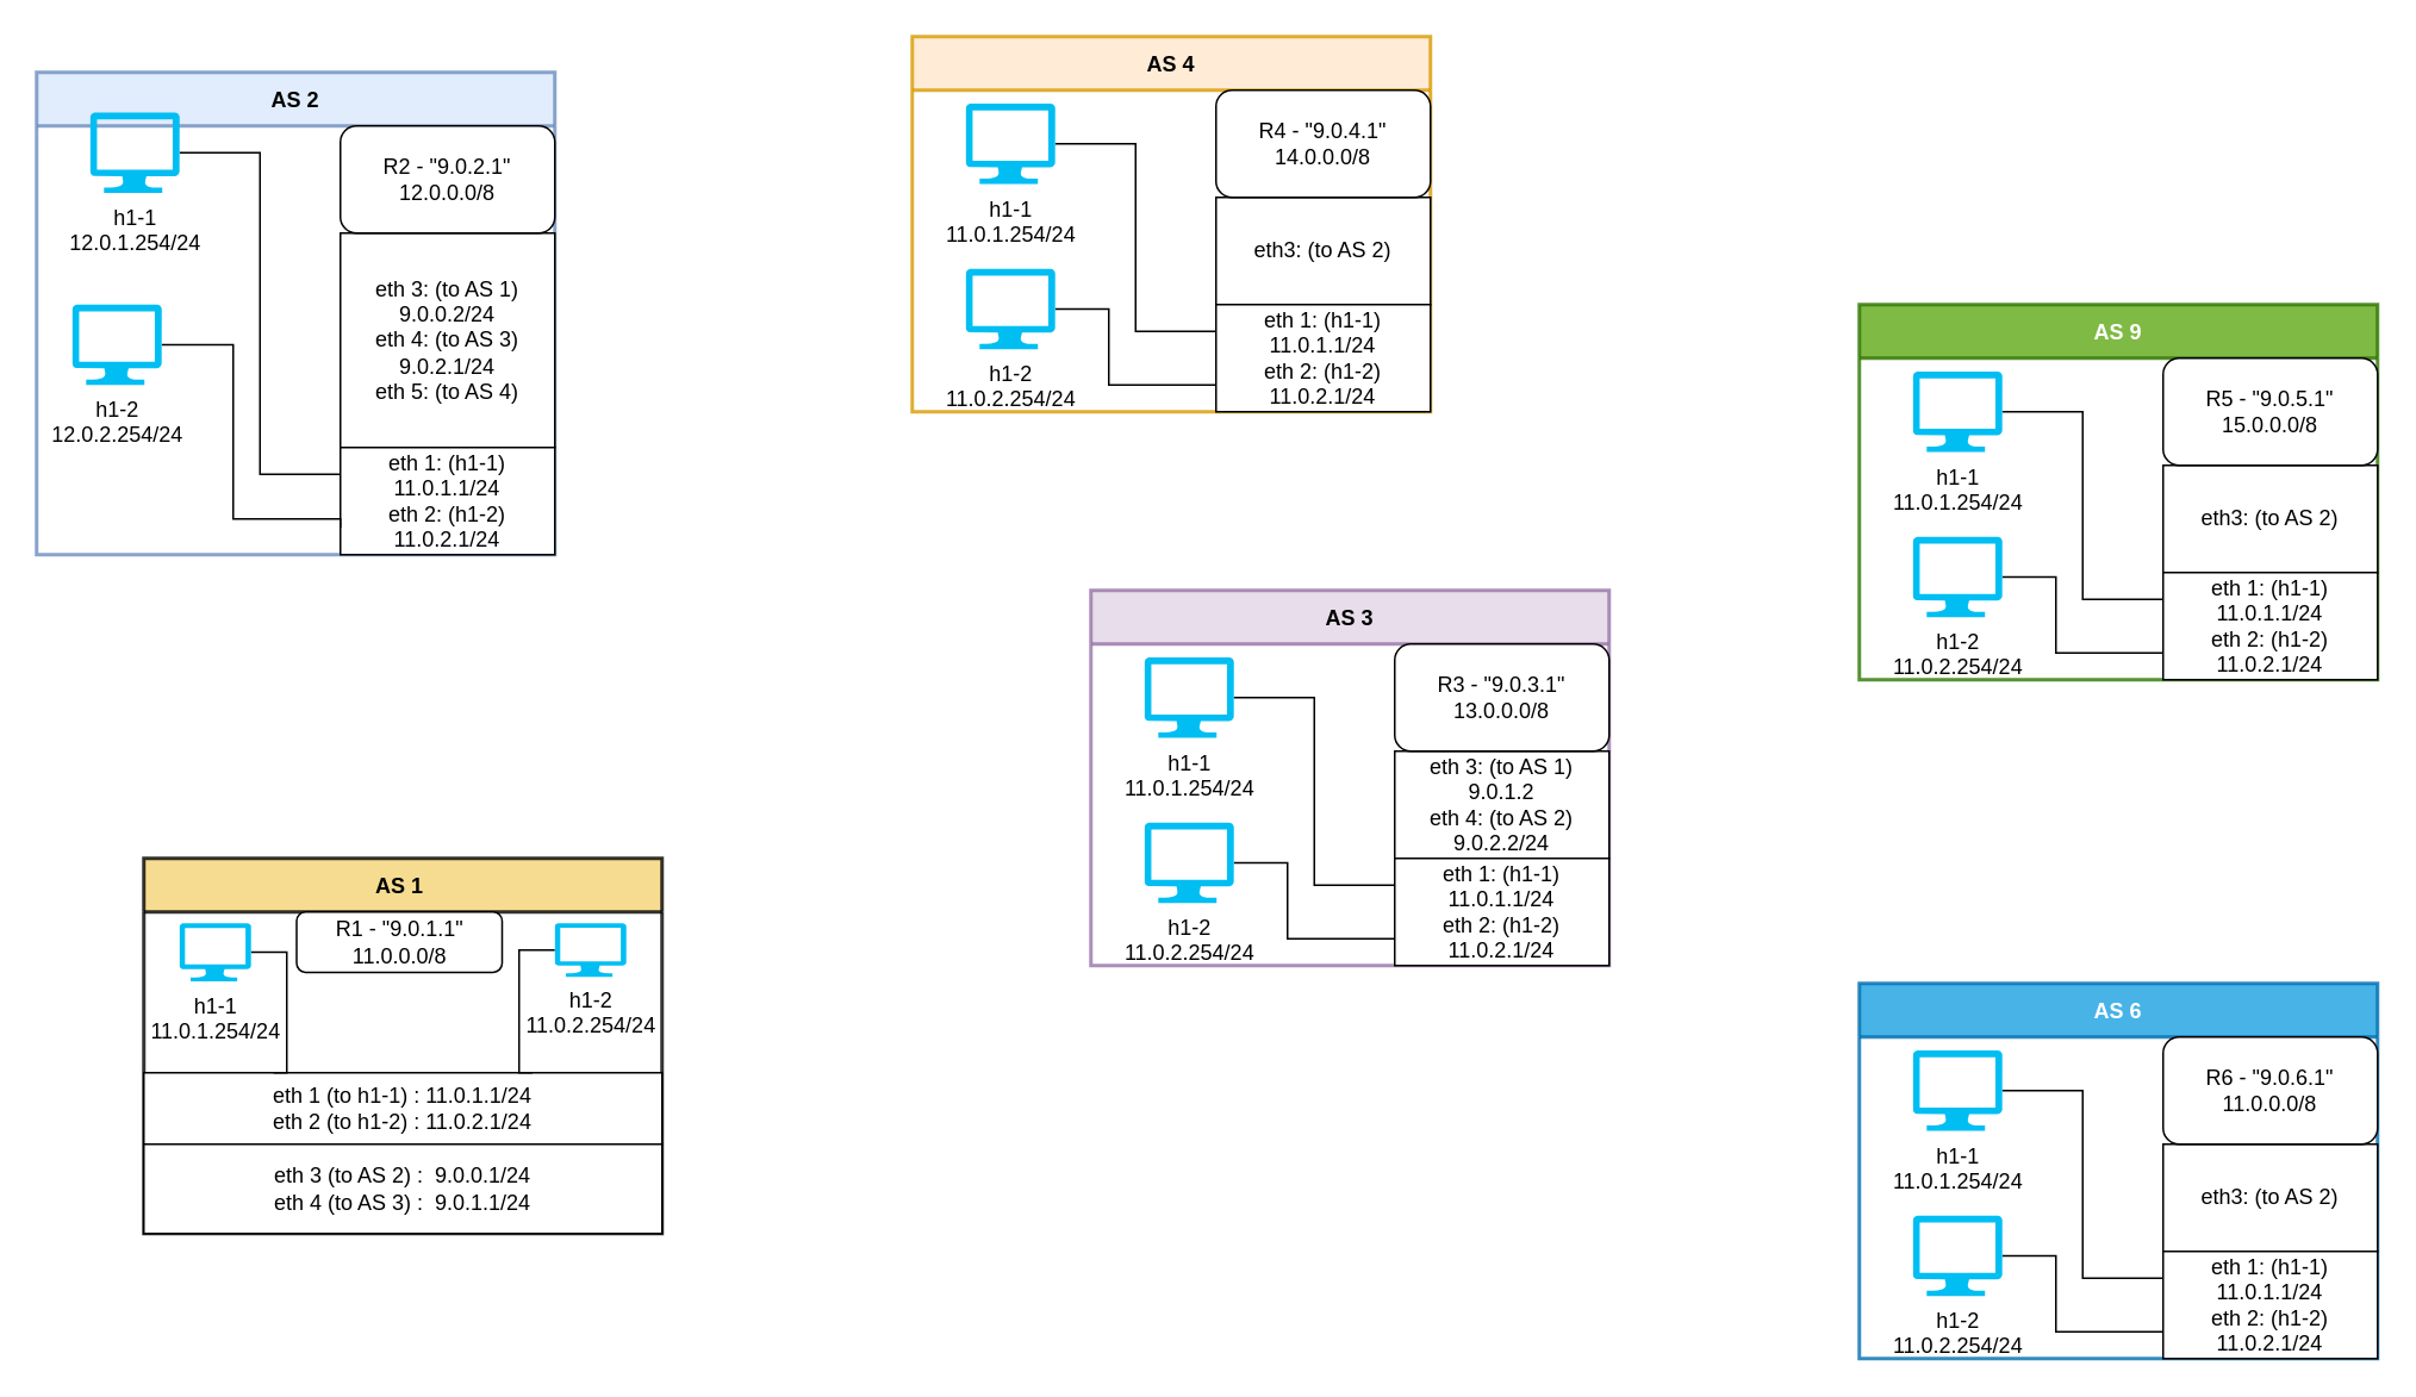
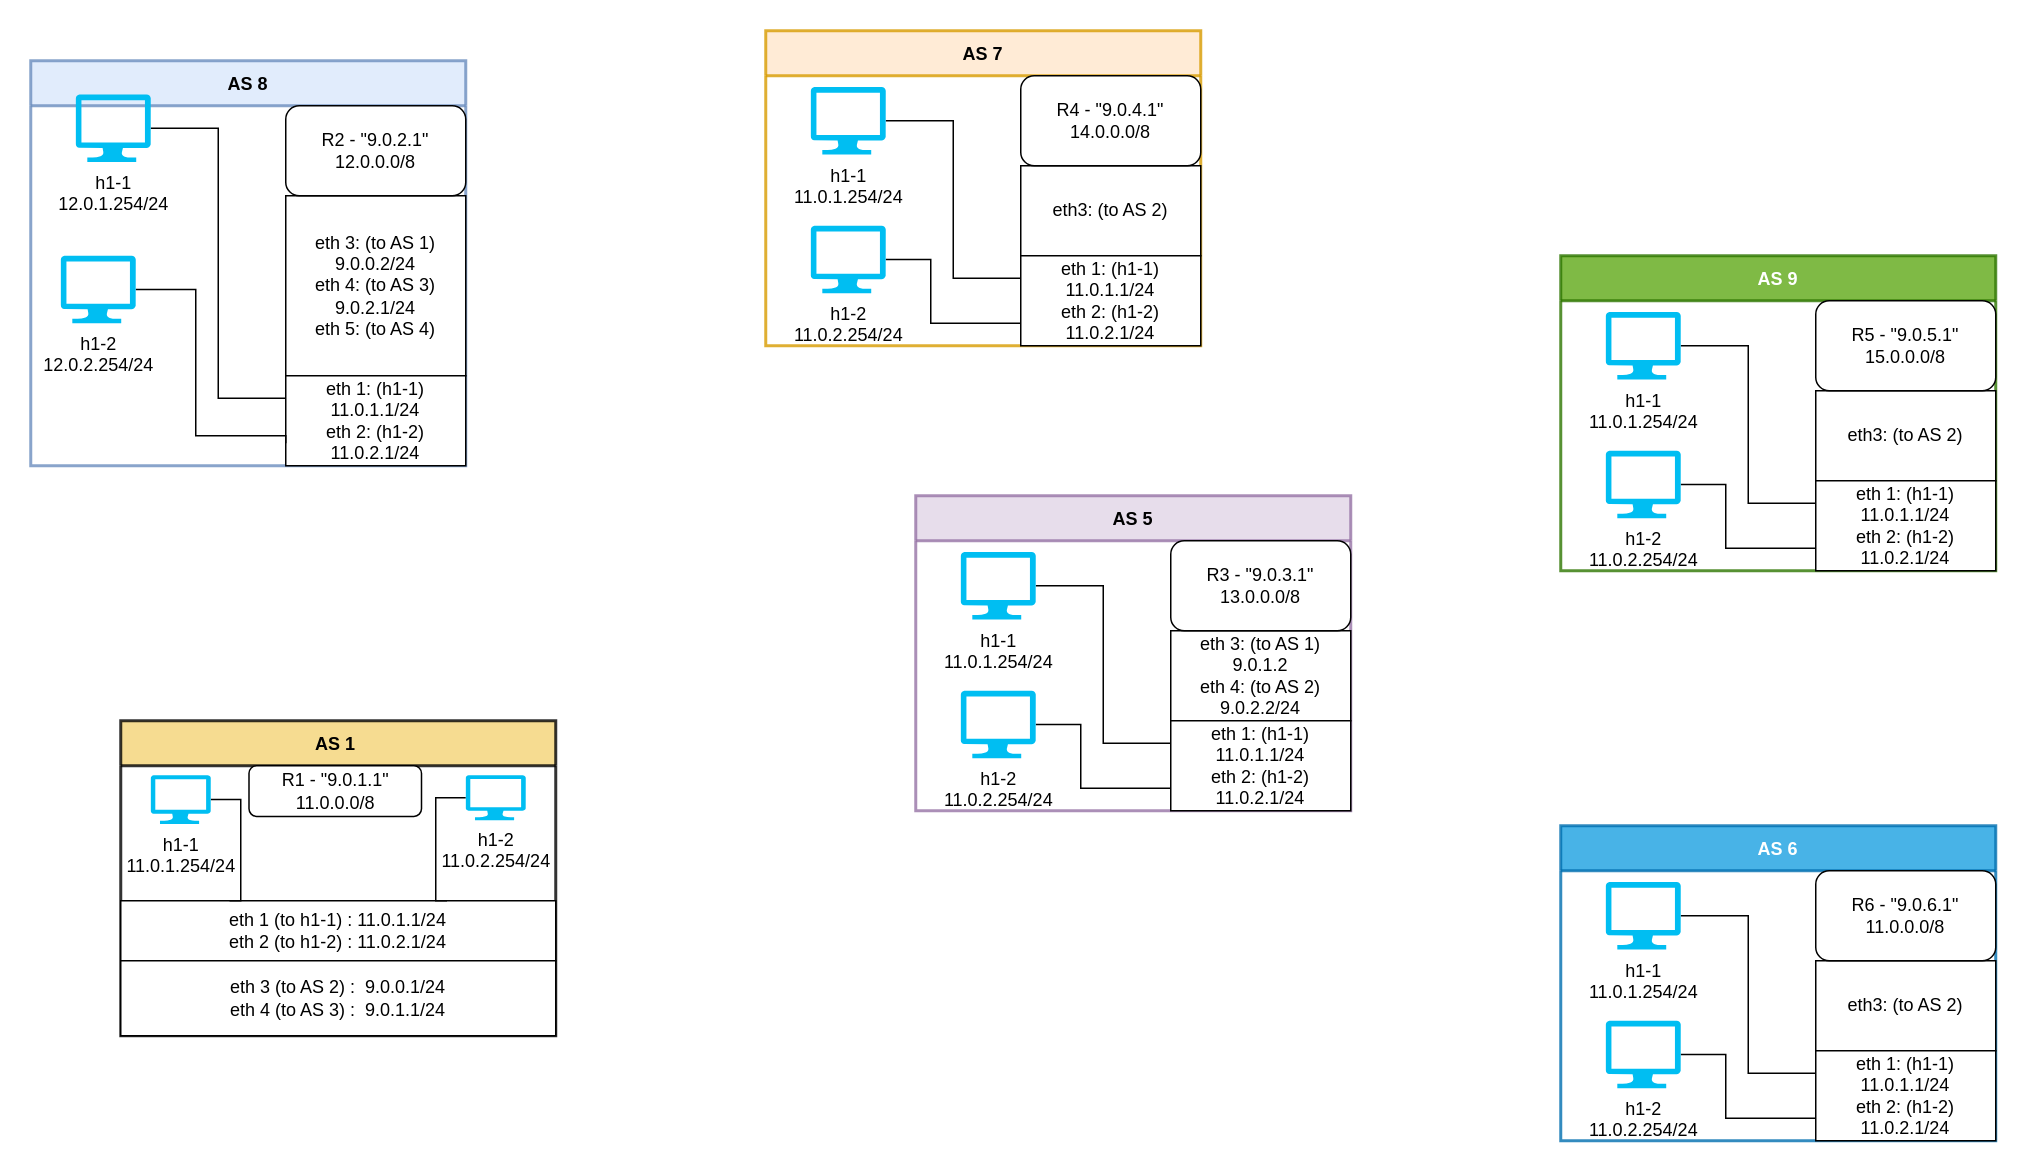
  <mxCell id="0" />
  <mxCell id="1" parent="0" />
  <mxCell id="2" value="AS 1 " style="swimlane;rounded=0;shadow=0;glass=0;fillColor=#f4d476;gradientColor=none;opacity=80;strokeWidth=2;startSize=30;" vertex="1" parent="1"><mxGeometry x="80" y="480" width="290" height="210" as="geometry" /></mxCell>
  <mxCell id="3" value="eth 1 (to h1-1) :&amp;nbsp;11.0.1.1/24&lt;br&gt;eth 2 (to h1-2) : 11.0.2.1/24" style="rounded=0;whiteSpace=wrap;html=1;" vertex="1" parent="2"><mxGeometry y="120" width="290" height="40" as="geometry" /></mxCell>
  <mxCell id="4" value="R1 - &quot;9.0.1.1&quot;&lt;br&gt;11.0.0.0/8" style="rounded=1;whiteSpace=wrap;html=1;" vertex="1" parent="2"><mxGeometry x="85.5" y="30" width="115" height="33.75" as="geometry" /></mxCell>
  <mxCell id="5" value="eth 3 (to AS 2) :&amp;nbsp; 9.0.0.1/24&lt;br&gt;eth 4 (to AS 3) :&amp;nbsp;&amp;nbsp;9.0.1.1/24" style="rounded=0;whiteSpace=wrap;html=1;" vertex="1" parent="2"><mxGeometry y="160" width="290" height="50" as="geometry" /></mxCell>
  <mxCell id="6" style="edgeStyle=elbowEdgeStyle;rounded=0;orthogonalLoop=1;jettySize=auto;html=1;entryX=0.75;entryY=0;entryDx=0;entryDy=0;endArrow=none;endFill=0;" edge="1" parent="2" source="7" target="3"><mxGeometry relative="1" as="geometry"><Array as="points"><mxPoint x="210" y="90" /></Array></mxGeometry></mxCell>
  <mxCell id="7" value="h1-2&lt;br&gt;11.0.2.254/24" style="verticalLabelPosition=bottom;html=1;verticalAlign=top;align=center;strokeColor=none;fillColor=#00BEF2;shape=mxgraph.azure.computer;pointerEvents=1;" vertex="1" parent="2"><mxGeometry x="230" y="36.25" width="40" height="30" as="geometry" /></mxCell>
  <mxCell id="8" style="edgeStyle=elbowEdgeStyle;rounded=0;orthogonalLoop=1;jettySize=auto;html=1;entryX=0.25;entryY=0;entryDx=0;entryDy=0;endArrow=none;endFill=0;" edge="1" parent="2" source="9" target="3"><mxGeometry relative="1" as="geometry"><Array as="points"><mxPoint x="80" y="90" /></Array></mxGeometry></mxCell>
  <mxCell id="9" value="h1-1&lt;br&gt;11.0.1.254/24" style="verticalLabelPosition=bottom;html=1;verticalAlign=top;align=center;strokeColor=none;fillColor=#00BEF2;shape=mxgraph.azure.computer;pointerEvents=1;" vertex="1" parent="2"><mxGeometry x="20" y="36.25" width="40" height="32.5" as="geometry" /></mxCell>
- <mxCell id="10" value="AS 2" style="swimlane;rounded=0;shadow=0;glass=0;fillColor=#dae8fc;opacity=80;strokeWidth=2;startSize=30;strokeColor=#6c8ebf;" vertex="1" parent="1"><mxGeometry x="20" y="40" width="290" height="270" as="geometry" /></mxCell>
+ <mxCell id="10" value="AS 8" style="swimlane;rounded=0;shadow=0;glass=0;fillColor=#dae8fc;opacity=80;strokeWidth=2;startSize=30;strokeColor=#6c8ebf;" vertex="1" parent="1"><mxGeometry x="20" y="40" width="290" height="270" as="geometry" /></mxCell>
  <mxCell id="11" value="eth 3: (to AS 1)&lt;br&gt;9.0.0.2/24&lt;br&gt;eth 4: (to AS 3)&lt;br&gt;9.0.2.1/24&lt;br&gt;eth 5: (to AS 4)&lt;br&gt;" style="rounded=0;whiteSpace=wrap;html=1;" vertex="1" parent="10"><mxGeometry x="170" y="90" width="120" height="120" as="geometry" /></mxCell>
  <mxCell id="12" value="eth 1: (h1-1)&lt;br&gt;11.0.1.1/24&lt;br&gt;eth 2: (h1-2)&lt;br&gt;11.0.2.1/24" style="rounded=0;whiteSpace=wrap;html=1;" vertex="1" parent="10"><mxGeometry x="170" y="210" width="120" height="60" as="geometry" /></mxCell>
  <mxCell id="13" value="R2 - &quot;9.0.2.1&quot;&lt;br&gt;12.0.0.0/8" style="rounded=1;whiteSpace=wrap;html=1;" vertex="1" parent="10"><mxGeometry x="170" y="30" width="120" height="60" as="geometry" /></mxCell>
  <mxCell id="14" style="edgeStyle=orthogonalEdgeStyle;rounded=0;orthogonalLoop=1;jettySize=auto;html=1;entryX=0;entryY=0.75;entryDx=0;entryDy=0;endArrow=none;endFill=0;strokeWidth=1;" edge="1" parent="10" source="15" target="12"><mxGeometry relative="1" as="geometry"><Array as="points"><mxPoint x="110" y="153" /><mxPoint x="110" y="250" /><mxPoint x="170" y="250" /></Array></mxGeometry></mxCell>
  <mxCell id="15" value="h1-2&lt;br&gt;12.0.2.254/24" style="verticalLabelPosition=bottom;html=1;verticalAlign=top;align=center;strokeColor=none;fillColor=#00BEF2;shape=mxgraph.azure.computer;pointerEvents=1;" vertex="1" parent="10"><mxGeometry x="20" y="130" width="50" height="45" as="geometry" /></mxCell>
  <mxCell id="16" style="rounded=0;orthogonalLoop=1;jettySize=auto;html=1;entryX=0;entryY=0.25;entryDx=0;entryDy=0;edgeStyle=orthogonalEdgeStyle;endArrow=none;endFill=0;strokeWidth=1;" edge="1" parent="10" source="17" target="12"><mxGeometry relative="1" as="geometry" /></mxCell>
  <mxCell id="17" value="h1-1&lt;br&gt;12.0.1.254/24" style="verticalLabelPosition=bottom;html=1;verticalAlign=top;align=center;strokeColor=none;fillColor=#00BEF2;shape=mxgraph.azure.computer;pointerEvents=1;" vertex="1" parent="10"><mxGeometry x="30" y="22.5" width="50" height="45" as="geometry" /></mxCell>
- <mxCell id="18" value="AS 3" style="swimlane;rounded=0;shadow=0;glass=0;fillColor=#e1d5e7;opacity=80;strokeWidth=2;startSize=30;strokeColor=#9673a6;" vertex="1" parent="1"><mxGeometry x="610" y="330" width="290" height="210" as="geometry" /></mxCell>
+ <mxCell id="18" value="AS 5" style="swimlane;rounded=0;shadow=0;glass=0;fillColor=#e1d5e7;opacity=80;strokeWidth=2;startSize=30;strokeColor=#9673a6;" vertex="1" parent="1"><mxGeometry x="610" y="330" width="290" height="210" as="geometry" /></mxCell>
  <mxCell id="19" value="eth 3: (to AS 1)&lt;br&gt;9.0.1.2&lt;br&gt;eth 4: (to AS 2)&lt;br&gt;9.0.2.2/24" style="rounded=0;whiteSpace=wrap;html=1;" vertex="1" parent="18"><mxGeometry x="170" y="90" width="120" height="60" as="geometry" /></mxCell>
  <mxCell id="20" value="eth 1: (h1-1)&lt;br&gt;11.0.1.1/24&lt;br&gt;eth 2: (h1-2)&lt;br&gt;11.0.2.1/24" style="rounded=0;whiteSpace=wrap;html=1;" vertex="1" parent="18"><mxGeometry x="170" y="150" width="120" height="60" as="geometry" /></mxCell>
  <mxCell id="21" value="R3 - &quot;9.0.3.1&quot;&lt;br&gt;13.0.0.0/8" style="rounded=1;whiteSpace=wrap;html=1;" vertex="1" parent="18"><mxGeometry x="170" y="30" width="120" height="60" as="geometry" /></mxCell>
  <mxCell id="22" style="edgeStyle=orthogonalEdgeStyle;rounded=0;orthogonalLoop=1;jettySize=auto;html=1;entryX=0;entryY=0.75;entryDx=0;entryDy=0;endArrow=none;endFill=0;strokeWidth=1;" edge="1" parent="18" source="23" target="20"><mxGeometry relative="1" as="geometry"><Array as="points"><mxPoint x="110" y="153" /><mxPoint x="110" y="195" /></Array></mxGeometry></mxCell>
  <mxCell id="23" value="h1-2&lt;br&gt;11.0.2.254/24" style="verticalLabelPosition=bottom;html=1;verticalAlign=top;align=center;strokeColor=none;fillColor=#00BEF2;shape=mxgraph.azure.computer;pointerEvents=1;" vertex="1" parent="18"><mxGeometry x="30" y="130" width="50" height="45" as="geometry" /></mxCell>
  <mxCell id="24" style="rounded=0;orthogonalLoop=1;jettySize=auto;html=1;entryX=0;entryY=0.25;entryDx=0;entryDy=0;edgeStyle=orthogonalEdgeStyle;endArrow=none;endFill=0;strokeWidth=1;" edge="1" parent="18" source="25" target="20"><mxGeometry relative="1" as="geometry" /></mxCell>
  <mxCell id="25" value="h1-1&lt;br&gt;11.0.1.254/24" style="verticalLabelPosition=bottom;html=1;verticalAlign=top;align=center;strokeColor=none;fillColor=#00BEF2;shape=mxgraph.azure.computer;pointerEvents=1;" vertex="1" parent="18"><mxGeometry x="30" y="37.5" width="50" height="45" as="geometry" /></mxCell>
- <mxCell id="26" value="AS 4" style="swimlane;rounded=0;shadow=0;glass=0;fillColor=#ffe6cc;opacity=80;strokeWidth=2;startSize=30;strokeColor=#d79b00;" vertex="1" parent="1"><mxGeometry x="510" y="20" width="290" height="210" as="geometry" /></mxCell>
+ <mxCell id="26" value="AS 7" style="swimlane;rounded=0;shadow=0;glass=0;fillColor=#ffe6cc;opacity=80;strokeWidth=2;startSize=30;strokeColor=#d79b00;" vertex="1" parent="1"><mxGeometry x="510" y="20" width="290" height="210" as="geometry" /></mxCell>
  <mxCell id="27" value="eth3: (to AS 2)&lt;br&gt;" style="rounded=0;whiteSpace=wrap;html=1;" vertex="1" parent="26"><mxGeometry x="170" y="90" width="120" height="60" as="geometry" /></mxCell>
  <mxCell id="28" value="eth 1: (h1-1)&lt;br&gt;11.0.1.1/24&lt;br&gt;eth 2: (h1-2)&lt;br&gt;11.0.2.1/24" style="rounded=0;whiteSpace=wrap;html=1;" vertex="1" parent="26"><mxGeometry x="170" y="150" width="120" height="60" as="geometry" /></mxCell>
  <mxCell id="29" value="R4 - &quot;9.0.4.1&quot;&lt;br&gt;14.0.0.0/8" style="rounded=1;whiteSpace=wrap;html=1;" vertex="1" parent="26"><mxGeometry x="170" y="30" width="120" height="60" as="geometry" /></mxCell>
  <mxCell id="30" style="edgeStyle=orthogonalEdgeStyle;rounded=0;orthogonalLoop=1;jettySize=auto;html=1;entryX=0;entryY=0.75;entryDx=0;entryDy=0;endArrow=none;endFill=0;strokeWidth=1;" edge="1" parent="26" source="31" target="28"><mxGeometry relative="1" as="geometry"><Array as="points"><mxPoint x="110" y="153" /><mxPoint x="110" y="195" /></Array></mxGeometry></mxCell>
  <mxCell id="31" value="h1-2&lt;br&gt;11.0.2.254/24" style="verticalLabelPosition=bottom;html=1;verticalAlign=top;align=center;strokeColor=none;fillColor=#00BEF2;shape=mxgraph.azure.computer;pointerEvents=1;" vertex="1" parent="26"><mxGeometry x="30" y="130" width="50" height="45" as="geometry" /></mxCell>
  <mxCell id="32" style="rounded=0;orthogonalLoop=1;jettySize=auto;html=1;entryX=0;entryY=0.25;entryDx=0;entryDy=0;edgeStyle=orthogonalEdgeStyle;endArrow=none;endFill=0;strokeWidth=1;" edge="1" parent="26" source="33" target="28"><mxGeometry relative="1" as="geometry" /></mxCell>
  <mxCell id="33" value="h1-1&lt;br&gt;11.0.1.254/24" style="verticalLabelPosition=bottom;html=1;verticalAlign=top;align=center;strokeColor=none;fillColor=#00BEF2;shape=mxgraph.azure.computer;pointerEvents=1;" vertex="1" parent="26"><mxGeometry x="30" y="37.5" width="50" height="45" as="geometry" /></mxCell>
  <mxCell id="34" value="AS 9" style="swimlane;rounded=0;shadow=0;glass=0;fillColor=#60a917;opacity=80;strokeWidth=2;startSize=30;fontColor=#ffffff;strokeColor=#2D7600;" vertex="1" parent="1"><mxGeometry x="1040" y="170" width="290" height="210" as="geometry" /></mxCell>
  <mxCell id="35" value="eth3: (to AS 2)&lt;br&gt;" style="rounded=0;whiteSpace=wrap;html=1;" vertex="1" parent="34"><mxGeometry x="170" y="90" width="120" height="60" as="geometry" /></mxCell>
  <mxCell id="36" value="eth 1: (h1-1)&lt;br&gt;11.0.1.1/24&lt;br&gt;eth 2: (h1-2)&lt;br&gt;11.0.2.1/24" style="rounded=0;whiteSpace=wrap;html=1;" vertex="1" parent="34"><mxGeometry x="170" y="150" width="120" height="60" as="geometry" /></mxCell>
  <mxCell id="37" value="R5 - &quot;9.0.5.1&quot;&lt;br&gt;15.0.0.0/8" style="rounded=1;whiteSpace=wrap;html=1;" vertex="1" parent="34"><mxGeometry x="170" y="30" width="120" height="60" as="geometry" /></mxCell>
  <mxCell id="38" style="edgeStyle=orthogonalEdgeStyle;rounded=0;orthogonalLoop=1;jettySize=auto;html=1;entryX=0;entryY=0.75;entryDx=0;entryDy=0;endArrow=none;endFill=0;strokeWidth=1;" edge="1" parent="34" source="39" target="36"><mxGeometry relative="1" as="geometry"><Array as="points"><mxPoint x="110" y="153" /><mxPoint x="110" y="195" /></Array></mxGeometry></mxCell>
  <mxCell id="39" value="h1-2&lt;br&gt;11.0.2.254/24" style="verticalLabelPosition=bottom;html=1;verticalAlign=top;align=center;strokeColor=none;fillColor=#00BEF2;shape=mxgraph.azure.computer;pointerEvents=1;" vertex="1" parent="34"><mxGeometry x="30" y="130" width="50" height="45" as="geometry" /></mxCell>
  <mxCell id="40" style="rounded=0;orthogonalLoop=1;jettySize=auto;html=1;entryX=0;entryY=0.25;entryDx=0;entryDy=0;edgeStyle=orthogonalEdgeStyle;endArrow=none;endFill=0;strokeWidth=1;" edge="1" parent="34" source="41" target="36"><mxGeometry relative="1" as="geometry" /></mxCell>
  <mxCell id="41" value="h1-1&lt;br&gt;11.0.1.254/24" style="verticalLabelPosition=bottom;html=1;verticalAlign=top;align=center;strokeColor=none;fillColor=#00BEF2;shape=mxgraph.azure.computer;pointerEvents=1;" vertex="1" parent="34"><mxGeometry x="30" y="37.5" width="50" height="45" as="geometry" /></mxCell>
  <mxCell id="42" value="AS 6" style="swimlane;rounded=0;shadow=0;glass=0;fillColor=#1ba1e2;opacity=80;strokeWidth=2;startSize=30;fontColor=#ffffff;strokeColor=#006EAF;" vertex="1" parent="1"><mxGeometry x="1040" y="550" width="290" height="210" as="geometry" /></mxCell>
  <mxCell id="43" value="eth3: (to AS 2)&lt;br&gt;" style="rounded=0;whiteSpace=wrap;html=1;" vertex="1" parent="42"><mxGeometry x="170" y="90" width="120" height="60" as="geometry" /></mxCell>
  <mxCell id="44" value="eth 1: (h1-1)&lt;br&gt;11.0.1.1/24&lt;br&gt;eth 2: (h1-2)&lt;br&gt;11.0.2.1/24" style="rounded=0;whiteSpace=wrap;html=1;" vertex="1" parent="42"><mxGeometry x="170" y="150" width="120" height="60" as="geometry" /></mxCell>
  <mxCell id="45" value="R6 - &quot;9.0.6.1&quot;&lt;br&gt;11.0.0.0/8" style="rounded=1;whiteSpace=wrap;html=1;" vertex="1" parent="42"><mxGeometry x="170" y="30" width="120" height="60" as="geometry" /></mxCell>
  <mxCell id="46" style="edgeStyle=orthogonalEdgeStyle;rounded=0;orthogonalLoop=1;jettySize=auto;html=1;entryX=0;entryY=0.75;entryDx=0;entryDy=0;endArrow=none;endFill=0;strokeWidth=1;" edge="1" parent="42" source="47" target="44"><mxGeometry relative="1" as="geometry"><Array as="points"><mxPoint x="110" y="153" /><mxPoint x="110" y="195" /></Array></mxGeometry></mxCell>
  <mxCell id="47" value="h1-2&lt;br&gt;11.0.2.254/24" style="verticalLabelPosition=bottom;html=1;verticalAlign=top;align=center;strokeColor=none;fillColor=#00BEF2;shape=mxgraph.azure.computer;pointerEvents=1;" vertex="1" parent="42"><mxGeometry x="30" y="130" width="50" height="45" as="geometry" /></mxCell>
  <mxCell id="48" style="rounded=0;orthogonalLoop=1;jettySize=auto;html=1;entryX=0;entryY=0.25;entryDx=0;entryDy=0;edgeStyle=orthogonalEdgeStyle;endArrow=none;endFill=0;strokeWidth=1;" edge="1" parent="42" source="49" target="44"><mxGeometry relative="1" as="geometry" /></mxCell>
  <mxCell id="49" value="h1-1&lt;br&gt;11.0.1.254/24" style="verticalLabelPosition=bottom;html=1;verticalAlign=top;align=center;strokeColor=none;fillColor=#00BEF2;shape=mxgraph.azure.computer;pointerEvents=1;" vertex="1" parent="42"><mxGeometry x="30" y="37.5" width="50" height="45" as="geometry" /></mxCell>
